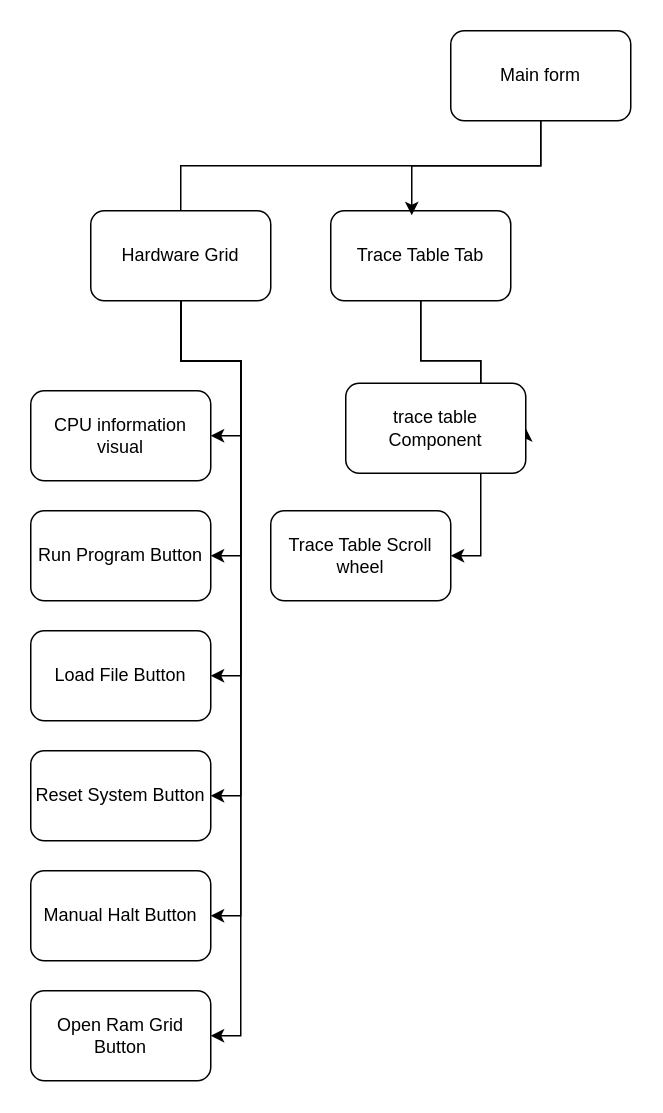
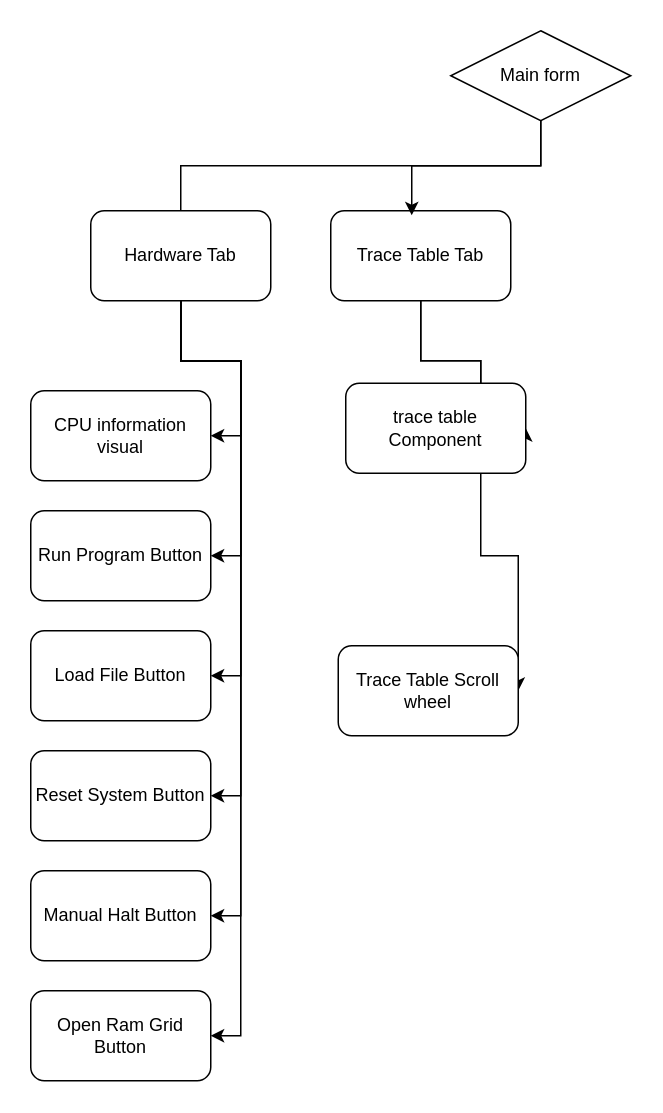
  <mxCell id="0" />
  <mxCell id="1" parent="0" />
  <mxCell id="2" style="edgeStyle=orthogonalEdgeStyle;rounded=0;orthogonalLoop=1;jettySize=auto;html=1;entryX=0.5;entryY=0;entryDx=0;entryDy=0;exitX=0.5;exitY=1;exitDx=0;exitDy=0;endArrow=none;" edge="1" parent="1" source="3" target="10"><mxGeometry relative="1" as="geometry" /></mxCell>
- <mxCell id="3" value="Main form" style="rounded=1;whiteSpace=wrap;html=1;" vertex="1" parent="1"><mxGeometry x="300" y="20" width="120" height="60" as="geometry" /></mxCell>
+ <mxCell id="3" value="Main form" style="rhombus;whiteSpace=wrap;html=1;" vertex="1" parent="1"><mxGeometry x="300" y="20" width="120" height="60" as="geometry" /></mxCell>
  <mxCell id="4" style="edgeStyle=orthogonalEdgeStyle;rounded=0;orthogonalLoop=1;jettySize=auto;html=1;entryX=1;entryY=0.5;entryDx=0;entryDy=0;" edge="1" parent="1" source="10" target="11"><mxGeometry relative="1" as="geometry"><Array as="points"><mxPoint x="120" y="240" /><mxPoint x="160" y="240" /><mxPoint x="160" y="290" /></Array></mxGeometry></mxCell>
  <mxCell id="5" style="edgeStyle=orthogonalEdgeStyle;rounded=0;orthogonalLoop=1;jettySize=auto;html=1;entryX=1;entryY=0.5;entryDx=0;entryDy=0;" edge="1" parent="1" source="10" target="12"><mxGeometry relative="1" as="geometry"><Array as="points"><mxPoint x="120" y="240" /><mxPoint x="160" y="240" /><mxPoint x="160" y="370" /></Array></mxGeometry></mxCell>
  <mxCell id="6" style="edgeStyle=orthogonalEdgeStyle;rounded=0;orthogonalLoop=1;jettySize=auto;html=1;entryX=1;entryY=0.5;entryDx=0;entryDy=0;" edge="1" parent="1" source="10" target="13"><mxGeometry relative="1" as="geometry"><Array as="points"><mxPoint x="120" y="240" /><mxPoint x="160" y="240" /><mxPoint x="160" y="450" /></Array></mxGeometry></mxCell>
  <mxCell id="7" style="edgeStyle=orthogonalEdgeStyle;rounded=0;orthogonalLoop=1;jettySize=auto;html=1;entryX=1;entryY=0.5;entryDx=0;entryDy=0;" edge="1" parent="1" source="10" target="14"><mxGeometry relative="1" as="geometry"><Array as="points"><mxPoint x="120" y="240" /><mxPoint x="160" y="240" /><mxPoint x="160" y="530" /></Array></mxGeometry></mxCell>
  <mxCell id="8" style="edgeStyle=orthogonalEdgeStyle;rounded=0;orthogonalLoop=1;jettySize=auto;html=1;entryX=1;entryY=0.5;entryDx=0;entryDy=0;" edge="1" parent="1" source="10" target="15"><mxGeometry relative="1" as="geometry"><Array as="points"><mxPoint x="120" y="240" /><mxPoint x="160" y="240" /><mxPoint x="160" y="610" /></Array></mxGeometry></mxCell>
  <mxCell id="9" style="edgeStyle=orthogonalEdgeStyle;rounded=0;orthogonalLoop=1;jettySize=auto;html=1;entryX=1;entryY=0.5;entryDx=0;entryDy=0;" edge="1" parent="1" source="10" target="16"><mxGeometry relative="1" as="geometry"><Array as="points"><mxPoint x="120" y="240" /><mxPoint x="160" y="240" /><mxPoint x="160" y="690" /></Array></mxGeometry></mxCell>
- <mxCell id="10" value="Hardware Grid" style="rounded=1;whiteSpace=wrap;html=1;" vertex="1" parent="1"><mxGeometry x="60" y="140" width="120" height="60" as="geometry" /></mxCell>
+ <mxCell id="10" value="Hardware Tab" style="rounded=1;whiteSpace=wrap;html=1;" vertex="1" parent="1"><mxGeometry x="60" y="140" width="120" height="60" as="geometry" /></mxCell>
  <mxCell id="11" value="CPU information visual" style="rounded=1;whiteSpace=wrap;html=1;" vertex="1" parent="1"><mxGeometry x="20" y="260" width="120" height="60" as="geometry" /></mxCell>
  <mxCell id="12" value="Run Program Button" style="rounded=1;whiteSpace=wrap;html=1;" vertex="1" parent="1"><mxGeometry x="20" y="340" width="120" height="60" as="geometry" /></mxCell>
  <mxCell id="13" value="Load File Button" style="rounded=1;whiteSpace=wrap;html=1;" vertex="1" parent="1"><mxGeometry x="20" y="420" width="120" height="60" as="geometry" /></mxCell>
  <mxCell id="14" value="Reset System Button" style="rounded=1;whiteSpace=wrap;html=1;" vertex="1" parent="1"><mxGeometry x="20" y="500" width="120" height="60" as="geometry" /></mxCell>
  <mxCell id="15" value="Manual Halt Button" style="rounded=1;whiteSpace=wrap;html=1;" vertex="1" parent="1"><mxGeometry x="20" y="580" width="120" height="60" as="geometry" /></mxCell>
  <mxCell id="16" value="Open Ram Grid Button" style="rounded=1;whiteSpace=wrap;html=1;" vertex="1" parent="1"><mxGeometry x="20" y="660" width="120" height="60" as="geometry" /></mxCell>
  <mxCell id="17" style="edgeStyle=orthogonalEdgeStyle;rounded=0;orthogonalLoop=1;jettySize=auto;html=1;entryX=1;entryY=0.5;entryDx=0;entryDy=0;" edge="1" parent="1" source="19" target="20"><mxGeometry relative="1" as="geometry"><Array as="points"><mxPoint x="280" y="240" /><mxPoint x="320" y="240" /><mxPoint x="320" y="290" /></Array></mxGeometry></mxCell>
  <mxCell id="18" style="edgeStyle=orthogonalEdgeStyle;rounded=0;orthogonalLoop=1;jettySize=auto;html=1;entryX=1;entryY=0.5;entryDx=0;entryDy=0;" edge="1" parent="1" source="19" target="21"><mxGeometry relative="1" as="geometry"><Array as="points"><mxPoint x="280" y="240" /><mxPoint x="320" y="240" /><mxPoint x="320" y="370" /></Array></mxGeometry></mxCell>
  <mxCell id="19" value="Trace Table Tab" style="rounded=1;whiteSpace=wrap;html=1;" vertex="1" parent="1"><mxGeometry x="220" y="140" width="120" height="60" as="geometry" /></mxCell>
  <mxCell id="20" value="trace table Component" style="rounded=1;whiteSpace=wrap;html=1;" vertex="1" parent="1"><mxGeometry x="230" y="255" width="120" height="60" as="geometry" /></mxCell>
- <mxCell id="21" value="Trace Table Scroll wheel" style="rounded=1;whiteSpace=wrap;html=1;" vertex="1" parent="1"><mxGeometry x="180" y="340" width="120" height="60" as="geometry" /></mxCell>
+ <mxCell id="21" value="Trace Table Scroll wheel" style="rounded=1;whiteSpace=wrap;html=1;" vertex="1" parent="1"><mxGeometry x="225" y="430" width="120" height="60" as="geometry" /></mxCell>
  <mxCell id="22" style="edgeStyle=orthogonalEdgeStyle;rounded=0;orthogonalLoop=1;jettySize=auto;html=1;entryX=0.45;entryY=0.05;entryDx=0;entryDy=0;entryPerimeter=0;" edge="1" parent="1" source="3" target="19"><mxGeometry relative="1" as="geometry" /></mxCell>
